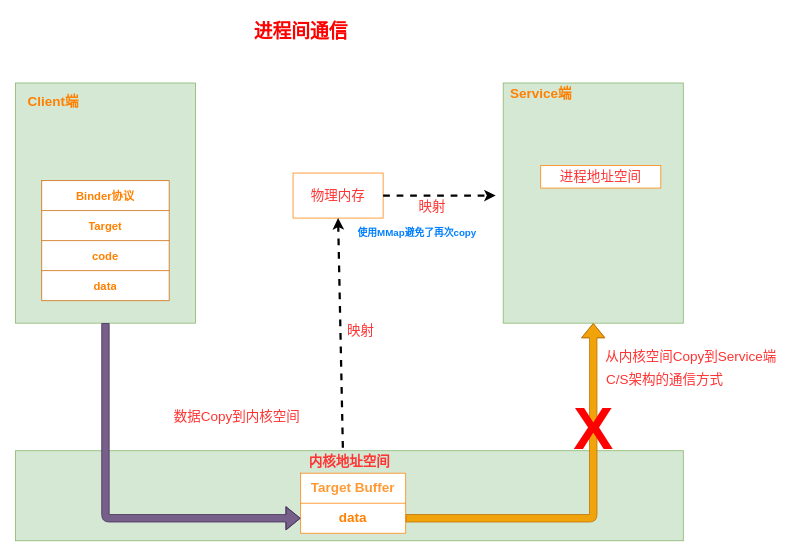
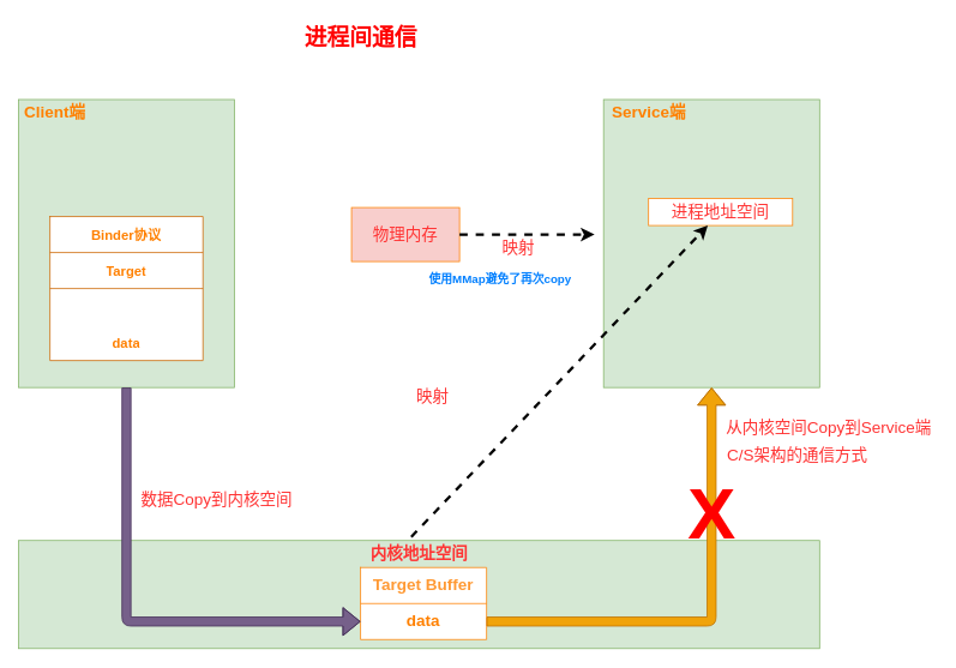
  <mxCell id="0" />
  <mxCell id="1" parent="0" />
  <mxCell id="2" value="进程间通信" style="text;html=1;align=center;verticalAlign=middle;resizable=0;points=[];autosize=1;strokeColor=none;fontSize=25;fontStyle=1;fontColor=#FF0000;" parent="1" vertex="1"><mxGeometry x="330" y="20" width="140" height="40" as="geometry" /></mxCell>
  <mxCell id="3" value="" style="rounded=0;whiteSpace=wrap;html=1;fontSize=25;fillColor=#d5e8d4;strokeColor=#82b366;" parent="1" vertex="1"><mxGeometry x="20" y="110" width="240" height="320" as="geometry" /></mxCell>
  <mxCell id="4" value="" style="shape=table;html=1;whiteSpace=wrap;startSize=0;container=1;collapsible=0;childLayout=tableLayout;fontSize=15;fontStyle=1;fontColor=#FF8000;strokeColor=#CC6600;" parent="1" vertex="1"><mxGeometry x="55" y="240" width="170" height="160" as="geometry" /></mxCell>
  <mxCell id="5" value="" style="shape=partialRectangle;html=1;whiteSpace=wrap;collapsible=0;dropTarget=0;pointerEvents=0;fillColor=none;top=0;left=0;bottom=0;right=0;points=[[0,0.5],[1,0.5]];portConstraint=eastwest;fontSize=15;fontStyle=1;fontColor=#FF8000;strokeColor=#CC6600;" parent="4" vertex="1"><mxGeometry width="170" height="40" as="geometry" /></mxCell>
  <mxCell id="6" value="Binder协议" style="shape=partialRectangle;html=1;whiteSpace=wrap;connectable=0;overflow=hidden;fillColor=none;top=0;left=0;bottom=0;right=0;fontSize=15;fontStyle=1;fontColor=#FF8000;strokeColor=#CC6600;" parent="5" vertex="1"><mxGeometry width="170" height="40" as="geometry" /></mxCell>
  <mxCell id="7" value="" style="shape=partialRectangle;html=1;whiteSpace=wrap;collapsible=0;dropTarget=0;pointerEvents=0;fillColor=none;top=0;left=0;bottom=0;right=0;points=[[0,0.5],[1,0.5]];portConstraint=eastwest;fontSize=15;fontStyle=1;fontColor=#FF8000;strokeColor=#CC6600;" parent="4" vertex="1"><mxGeometry y="40" width="170" height="40" as="geometry" /></mxCell>
  <mxCell id="8" value="Target" style="shape=partialRectangle;html=1;whiteSpace=wrap;connectable=0;overflow=hidden;fillColor=none;top=0;left=0;bottom=0;right=0;fontSize=15;fontStyle=1;fontColor=#FF8000;strokeColor=#CC6600;" parent="7" vertex="1"><mxGeometry width="170" height="40" as="geometry" /></mxCell>
  <mxCell id="9" value="" style="shape=partialRectangle;html=1;whiteSpace=wrap;collapsible=0;dropTarget=0;pointerEvents=0;fillColor=none;top=0;left=0;bottom=0;right=0;points=[[0,0.5],[1,0.5]];portConstraint=eastwest;fontSize=15;fontStyle=1;fontColor=#FF8000;strokeColor=#CC6600;" parent="4" vertex="1"><mxGeometry y="80" width="170" height="40" as="geometry" /></mxCell>
- <mxCell id="10" value="code" style="shape=partialRectangle;html=1;whiteSpace=wrap;connectable=0;overflow=hidden;fillColor=none;top=0;left=0;bottom=0;right=0;fontSize=15;fontStyle=1;fontColor=#FF8000;strokeColor=#CC6600;" parent="9" vertex="1"><mxGeometry width="170" height="40" as="geometry" /></mxCell>
  <mxCell id="11" value="" style="shape=partialRectangle;html=1;whiteSpace=wrap;collapsible=0;dropTarget=0;pointerEvents=0;fillColor=none;top=0;left=0;bottom=0;right=0;points=[[0,0.5],[1,0.5]];portConstraint=eastwest;fontSize=15;fontStyle=1;fontColor=#FF8000;strokeColor=#CC6600;" parent="4" vertex="1"><mxGeometry y="120" width="170" height="40" as="geometry" /></mxCell>
  <mxCell id="12" value="data" style="shape=partialRectangle;html=1;whiteSpace=wrap;connectable=0;overflow=hidden;fillColor=none;top=0;left=0;bottom=0;right=0;fontSize=15;fontStyle=1;fontColor=#FF8000;strokeColor=#CC6600;" parent="11" vertex="1"><mxGeometry width="170" height="40" as="geometry" /></mxCell>
- <mxCell id="13" value="Client端" style="text;html=1;align=center;verticalAlign=middle;resizable=0;points=[];autosize=1;strokeColor=none;fontSize=18;fontColor=#FF8000;fontStyle=1" parent="1" vertex="1"><mxGeometry x="30" y="120" width="80" height="30" as="geometry" /></mxCell>
+ <mxCell id="13" value="Client端" style="text;html=1;align=center;verticalAlign=middle;resizable=0;points=[];autosize=1;strokeColor=none;fontSize=18;fontColor=#FF8000;fontStyle=1" parent="1" vertex="1"><mxGeometry x="20" y="110" width="80" height="30" as="geometry" /></mxCell>
  <mxCell id="14" value="" style="rounded=0;whiteSpace=wrap;html=1;fontSize=18;strokeColor=#82b366;fillColor=#d5e8d4;fontColor=#FF3333;fontStyle=1" parent="1" vertex="1"><mxGeometry x="20" y="600" width="890" height="120" as="geometry" /></mxCell>
  <mxCell id="15" value="内核地址空间" style="text;html=1;align=center;verticalAlign=middle;resizable=0;points=[];autosize=1;strokeColor=none;fontSize=18;fontColor=#FF3333;fontStyle=1" parent="1" vertex="1"><mxGeometry x="405" y="600" width="120" height="30" as="geometry" /></mxCell>
  <mxCell id="16" value="" style="shape=table;html=1;whiteSpace=wrap;startSize=0;container=1;collapsible=0;childLayout=tableLayout;fontSize=18;fontStyle=1;strokeColor=#FF8000;" parent="1" vertex="1"><mxGeometry x="400" y="630" width="140" height="80" as="geometry" /></mxCell>
  <mxCell id="17" value="" style="shape=partialRectangle;html=1;whiteSpace=wrap;collapsible=0;dropTarget=0;pointerEvents=0;fillColor=none;top=0;left=0;bottom=0;right=0;points=[[0,0.5],[1,0.5]];portConstraint=eastwest;" parent="16" vertex="1"><mxGeometry width="140" height="40" as="geometry" /></mxCell>
  <mxCell id="18" value="&lt;font style=&quot;font-size: 18px&quot; color=&quot;#ff9933&quot;&gt;&lt;b&gt;Target Buffer&lt;/b&gt;&lt;/font&gt;" style="shape=partialRectangle;html=1;whiteSpace=wrap;connectable=0;overflow=hidden;fillColor=none;top=0;left=0;bottom=0;right=0;" parent="17" vertex="1"><mxGeometry width="140" height="40" as="geometry" /></mxCell>
  <mxCell id="19" value="" style="shape=partialRectangle;html=1;whiteSpace=wrap;collapsible=0;dropTarget=0;pointerEvents=0;fillColor=none;top=0;left=0;bottom=0;right=0;points=[[0,0.5],[1,0.5]];portConstraint=eastwest;" parent="16" vertex="1"><mxGeometry y="40" width="140" height="40" as="geometry" /></mxCell>
  <mxCell id="20" value="&lt;font style=&quot;font-size: 18px&quot; color=&quot;#ff8000&quot;&gt;&lt;b&gt;data&lt;/b&gt;&lt;/font&gt;" style="shape=partialRectangle;html=1;whiteSpace=wrap;connectable=0;overflow=hidden;fillColor=none;top=0;left=0;bottom=0;right=0;" parent="19" vertex="1"><mxGeometry width="140" height="40" as="geometry" /></mxCell>
  <mxCell id="21" value="" style="rounded=0;whiteSpace=wrap;html=1;fontSize=25;fillColor=#d5e8d4;strokeColor=#82b366;" parent="1" vertex="1"><mxGeometry x="670" y="110" width="240" height="320" as="geometry" /></mxCell>
  <mxCell id="22" value="Service端" style="text;html=1;align=center;verticalAlign=middle;resizable=0;points=[];autosize=1;strokeColor=none;fontSize=18;fontColor=#FF8000;fontStyle=1" parent="1" vertex="1"><mxGeometry x="670" y="110" width="100" height="30" as="geometry" /></mxCell>
  <mxCell id="23" value="进程地址空间" style="whiteSpace=wrap;html=1;fontSize=18;fontColor=#FF3333;strokeColor=#FF8000;rounded=0;" parent="1" vertex="1"><mxGeometry x="720" y="220" width="160" height="30" as="geometry" /></mxCell>
  <mxCell id="24" value="" style="shape=flexArrow;endArrow=classic;html=1;fontSize=18;fontColor=#FF3333;exitX=0.5;exitY=1;exitDx=0;exitDy=0;entryX=0;entryY=0.5;entryDx=0;entryDy=0;fillColor=#76608a;strokeColor=#432D57;" parent="1" source="3" target="19" edge="1"><mxGeometry width="50" height="50" relative="1" as="geometry"><mxPoint x="380" y="480" as="sourcePoint" /><mxPoint x="430" y="430" as="targetPoint" /><Array as="points"><mxPoint x="140" y="690" /></Array></mxGeometry></mxCell>
- <mxCell id="25" value="数据Copy到内核空间" style="text;html=1;align=center;verticalAlign=middle;resizable=0;points=[];autosize=1;strokeColor=none;fontSize=18;fontColor=#FF3333;" parent="1" vertex="1"><mxGeometry x="225" y="540" width="180" height="30" as="geometry" /></mxCell>
+ <mxCell id="25" value="数据Copy到内核空间" style="text;html=1;align=center;verticalAlign=middle;resizable=0;points=[];autosize=1;strokeColor=none;fontSize=18;fontColor=#FF3333;" parent="1" vertex="1"><mxGeometry x="150" y="540" width="180" height="30" as="geometry" /></mxCell>
  <mxCell id="26" value="" style="shape=flexArrow;endArrow=classic;html=1;fontSize=18;fontColor=#FF3333;exitX=1;exitY=0.5;exitDx=0;exitDy=0;entryX=0.5;entryY=1;entryDx=0;entryDy=0;fillColor=#f0a30a;strokeColor=#BD7000;" parent="1" source="19" target="21" edge="1"><mxGeometry width="50" height="50" relative="1" as="geometry"><mxPoint x="380" y="480" as="sourcePoint" /><mxPoint x="430" y="430" as="targetPoint" /><Array as="points"><mxPoint x="790" y="690" /></Array></mxGeometry></mxCell>
  <mxCell id="27" value="从内核空间Copy到Service端" style="text;html=1;align=center;verticalAlign=middle;resizable=0;points=[];autosize=1;strokeColor=none;fontSize=18;fontColor=#FF3333;" parent="1" vertex="1"><mxGeometry x="800" y="460" width="240" height="30" as="geometry" /></mxCell>
  <mxCell id="28" value="C/S架构的通信方式" style="text;html=1;align=center;verticalAlign=middle;resizable=0;points=[];autosize=1;strokeColor=none;fontSize=18;fontColor=#FF3333;" parent="1" vertex="1"><mxGeometry x="800" y="490" width="170" height="30" as="geometry" /></mxCell>
- <mxCell id="29" value="物理内存" style="rounded=0;whiteSpace=wrap;html=1;fontSize=18;fontColor=#FF3333;strokeColor=#FF8000;" parent="1" vertex="1"><mxGeometry x="390" y="230" width="120" height="60" as="geometry" /></mxCell>
- <mxCell id="30" value="" style="endArrow=classic;html=1;fontSize=18;fontColor=#FF3333;exitX=0.428;exitY=-0.133;exitDx=0;exitDy=0;exitPerimeter=0;entryX=0.5;entryY=1;entryDx=0;entryDy=0;dashed=1;strokeWidth=3;" parent="1" source="15" target="29" edge="1"><mxGeometry width="50" height="50" relative="1" as="geometry"><mxPoint x="440" y="480" as="sourcePoint" /><mxPoint x="490" y="430" as="targetPoint" /></mxGeometry></mxCell>
+ <mxCell id="29" value="物理内存" style="rounded=0;whiteSpace=wrap;html=1;fontSize=18;fontColor=#FF3333;strokeColor=#FF8000;fillColor=#f8cecc;" parent="1" vertex="1"><mxGeometry x="390" y="230" width="120" height="60" as="geometry" /></mxCell>
+ <mxCell id="30" value="" style="endArrow=classic;html=1;fontSize=18;fontColor=#FF3333;exitX=0.428;exitY=-0.133;exitDx=0;exitDy=0;exitPerimeter=0;dashed=1;strokeWidth=3;" parent="1" source="15" target="23" edge="1"><mxGeometry width="50" height="50" relative="1" as="geometry"><mxPoint x="440" y="480" as="sourcePoint" /><mxPoint x="490" y="430" as="targetPoint" /></mxGeometry></mxCell>
  <mxCell id="31" value="" style="endArrow=classic;html=1;fontSize=18;fontColor=#FF3333;dashed=1;strokeWidth=3;" parent="1" edge="1"><mxGeometry width="50" height="50" relative="1" as="geometry"><mxPoint x="510" y="260" as="sourcePoint" /><mxPoint x="660" y="260" as="targetPoint" /></mxGeometry></mxCell>
  <mxCell id="32" value="映射" style="text;html=1;align=center;verticalAlign=middle;resizable=0;points=[];autosize=1;strokeColor=none;fontSize=18;fontColor=#FF3333;" parent="1" vertex="1"><mxGeometry x="455" y="425" width="50" height="30" as="geometry" /></mxCell>
  <mxCell id="33" value="映射" style="text;html=1;align=center;verticalAlign=middle;resizable=0;points=[];autosize=1;strokeColor=none;fontSize=18;fontColor=#FF3333;" parent="1" vertex="1"><mxGeometry x="550" y="260" width="50" height="30" as="geometry" /></mxCell>
  <mxCell id="34" value="使用MMap避免了再次copy" style="text;html=1;align=center;verticalAlign=middle;resizable=0;points=[];autosize=1;strokeColor=none;fontSize=13;fontStyle=1;fontColor=#007FFF;" parent="1" vertex="1"><mxGeometry x="470" y="300" width="170" height="20" as="geometry" /></mxCell>
  <mxCell id="35" value="X" style="text;html=1;align=center;verticalAlign=middle;resizable=0;points=[];autosize=1;strokeColor=none;fillColor=none;fontSize=80;fontStyle=1;fontColor=#FF0000;" vertex="1" parent="1"><mxGeometry x="755" y="520" width="70" height="100" as="geometry" /></mxCell>
